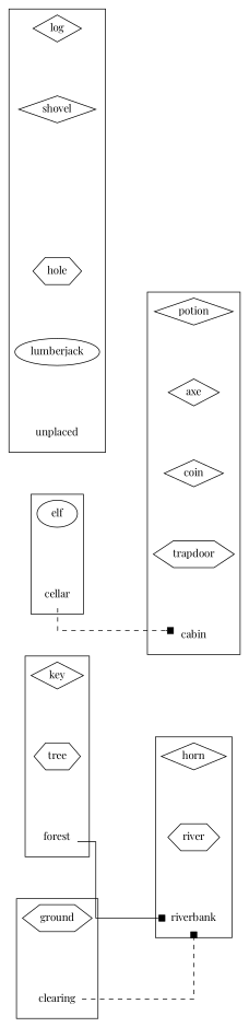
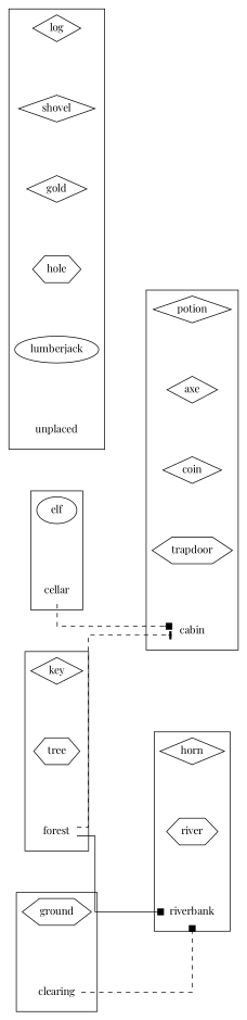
  digraph {
    fontname="Playfair Display"
    nodesep=1
    rankdir=LR
    ranksep=1
    splines=ortho
    node [fontname="Playfair Display" shape=diamond]
    edge [arrowhead=box fontname="Playfair Display" style=dashed]
    potion [description="A bottle of magic potion"]
    axe [description="A razor sharp axe"]
    coin [description="A silver coin"]
    trapdoor [description="A locked wooden trapdoor in the floor" shape=hexagon]
    cabin [description="A log cabin in the woods" shape=none]
    key [description="A rusty old key"]
    tree [description="A tall pine tree" shape=hexagon]
    forest [description="A deep dark forest" shape=none]
    elf [description="An angry looking Elf" shape=ellipse]
    cellar [description="A dusty cellar" shape=none]
    horn [description="An old brass horn"]
    river [description="A fast flowing river" shape=hexagon]
    riverbank [description="A grassy riverbank" shape=none]
    ground [description="It looks like the soil has been recently disturbed" shape=hexagon]
    clearing [description="A clearing in the woods" shape=none]
    log [description="A heavy wooden log"]
    shovel [description="A sturdy shovel"]
+   gold [description="A big pot of gold"]
    hole [description="A deep hole in the ground" shape=hexagon]
    lumberjack [description="A burly wood cutter" shape=ellipse]
    unplaced [description="Storage for any entities not placed in the game" shape=none]
    subgraph sub_1 {
      subgraph cluster_2 {
        cabin
        subgraph sub_3 {
          potion
          axe
          coin
        }
        subgraph sub_4 {
          trapdoor
        }
      }
      subgraph cluster_5 {
        forest
        subgraph sub_6 {
          key
        }
        subgraph sub_7 {
          tree
        }
      }
      subgraph cluster_8 {
        cellar
        subgraph sub_9 {
          elf
        }
      }
      subgraph cluster_10 {
        riverbank
        subgraph sub_11 {
          horn
        }
        subgraph sub_12 {
          river
        }
      }
      subgraph cluster_13 {
        clearing
        subgraph sub_14 {
          ground
        }
      }
      subgraph cluster_15 {
        unplaced
        subgraph sub_16 {
          log
          shovel
+         gold
        }
        subgraph sub_17 {
          hole
        }
        subgraph sub_18 {
          lumberjack
        }
      }
    }
    subgraph sub_19 {
      cabin
      forest
      cellar
      riverbank
      clearing
    }
+   forest -> cabin [arrowhead=tee]
    forest -> riverbank [style=solid]
    cellar -> cabin
    clearing -> riverbank
  }
